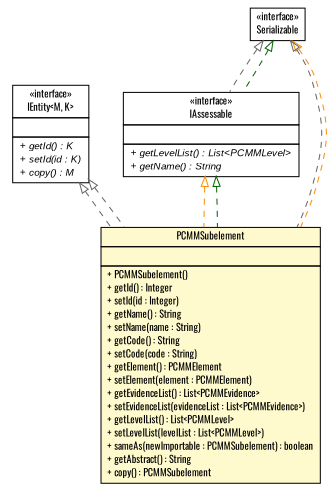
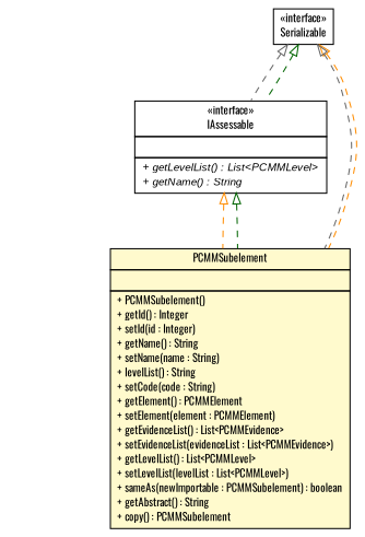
  digraph {
    fontname=Oswald
    nodesep=0.25
    ranksep=0.5
    node [fontcolor=black fontname=Oswald fontsize=10.0 shape=plaintext]
    edge [arrowtail=empty color=gray40 dir=back fontname=Oswald fontsize=10 headport=p labelfontname=arial labelfontsize=10 style=dashed tailport=p]
    n1 [label=<<table title="gov.sandia.cf.model.IAssessable" border="0" cellborder="1" cellspacing="0" cellpadding="2" port="p" href="./IAssessable.html"> 		<tr><td><table border="0" cellspacing="0" cellpadding="1"> <tr><td align="center" balign="center"> &#171;interface&#187; </td></tr> <tr><td align="center" balign="center"> IAssessable </td></tr> 		</table></td></tr> 		<tr><td><table border="0" cellspacing="0" cellpadding="1"> <tr><td align="left" balign="left">  </td></tr> 		</table></td></tr> 		<tr><td><table border="0" cellspacing="0" cellpadding="1"> <tr><td align="left" balign="left"><font face="arial italic" point-size="10.0"> + getLevelList() : List&lt;PCMMLevel&gt; </font></td></tr> <tr><td align="left" balign="left"><font face="arial italic" point-size="10.0"> + getName() : String </font></td></tr> 		</table></td></tr> 		</table>>]
-   n2 [label=<<table title="gov.sandia.cf.model.PCMMSubelement" border="0" cellborder="1" cellspacing="0" cellpadding="2" port="p" bgcolor="lemonChiffon" href="./PCMMSubelement.html"> 		<tr><td><table border="0" cellspacing="0" cellpadding="1"> <tr><td align="center" balign="center"> PCMMSubelement </td></tr> 		</table></td></tr> 		<tr><td><table border="0" cellspacing="0" cellpadding="1"> <tr><td align="left" balign="left">  </td></tr> 		</table></td></tr> 		<tr><td><table border="0" cellspacing="0" cellpadding="1"> <tr><td align="left" balign="left"> + PCMMSubelement() </td></tr> <tr><td align="left" balign="left"> + getId() : Integer </td></tr> <tr><td align="left" balign="left"> + setId(id : Integer) </td></tr> <tr><td align="left" balign="left"> + getName() : String </td></tr> <tr><td align="left" balign="left"> + setName(name : String) </td></tr> <tr><td align="left" balign="left"> + getCode() : String </td></tr> <tr><td align="left" balign="left"> + setCode(code : String) </td></tr> <tr><td align="left" balign="left"> + getElement() : PCMMElement </td></tr> <tr><td align="left" balign="left"> + setElement(element : PCMMElement) </td></tr> <tr><td align="left" balign="left"> + getEvidenceList() : List&lt;PCMMEvidence&gt; </td></tr> <tr><td align="left" balign="left"> + setEvidenceList(evidenceList : List&lt;PCMMEvidence&gt;) </td></tr> <tr><td align="left" balign="left"> + getLevelList() : List&lt;PCMMLevel&gt; </td></tr> <tr><td align="left" balign="left"> + setLevelList(levelList : List&lt;PCMMLevel&gt;) </td></tr> <tr><td align="left" balign="left"> + sameAs(newImportable : PCMMSubelement) : boolean </td></tr> <tr><td align="left" balign="left"> + getAbstract() : String </td></tr> <tr><td align="left" balign="left"> + copy() : PCMMSubelement </td></tr> 		</table></td></tr> 		</table>>]
-   n3 [label=<<table title="gov.sandia.cf.model.IEntity" border="0" cellborder="1" cellspacing="0" cellpadding="2" port="p" href="./IEntity.html"> 		<tr><td><table border="0" cellspacing="0" cellpadding="1"> <tr><td align="center" balign="center"> &#171;interface&#187; </td></tr> <tr><td align="center" balign="center"> IEntity&lt;M, K&gt; </td></tr> 		</table></td></tr> 		<tr><td><table border="0" cellspacing="0" cellpadding="1"> <tr><td align="left" balign="left">  </td></tr> 		</table></td></tr> 		<tr><td><table border="0" cellspacing="0" cellpadding="1"> <tr><td align="left" balign="left"><font face="arial italic" point-size="10.0"> + getId() : K </font></td></tr> <tr><td align="left" balign="left"><font face="arial italic" point-size="10.0"> + setId(id : K) </font></td></tr> <tr><td align="left" balign="left"><font face="arial italic" point-size="10.0"> + copy() : M </font></td></tr> 		</table></td></tr> 		</table>>]
+   n2 [label=<<table title="gov.sandia.cf.model.PCMMSubelement" border="0" cellborder="1" cellspacing="0" cellpadding="2" port="p" bgcolor="lemonChiffon" href="./PCMMSubelement.html"> 		<tr><td><table border="0" cellspacing="0" cellpadding="1"> <tr><td align="center" balign="center"> PCMMSubelement </td></tr> 		</table></td></tr> 		<tr><td><table border="0" cellspacing="0" cellpadding="1"> <tr><td align="left" balign="left">  </td></tr> 		</table></td></tr> 		<tr><td><table border="0" cellspacing="0" cellpadding="1"> <tr><td align="left" balign="left"> + PCMMSubelement() </td></tr> <tr><td align="left" balign="left"> + getId() : Integer </td></tr> <tr><td align="left" balign="left"> + setId(id : Integer) </td></tr> <tr><td align="left" balign="left"> + getName() : String </td></tr> <tr><td align="left" balign="left"> + setName(name : String) </td></tr> <tr><td align="left" balign="left"> + levelList() : String </td></tr> <tr><td align="left" balign="left"> + setCode(code : String) </td></tr> <tr><td align="left" balign="left"> + getElement() : PCMMElement </td></tr> <tr><td align="left" balign="left"> + setElement(element : PCMMElement) </td></tr> <tr><td align="left" balign="left"> + getEvidenceList() : List&lt;PCMMEvidence&gt; </td></tr> <tr><td align="left" balign="left"> + setEvidenceList(evidenceList : List&lt;PCMMEvidence&gt;) </td></tr> <tr><td align="left" balign="left"> + getLevelList() : List&lt;PCMMLevel&gt; </td></tr> <tr><td align="left" balign="left"> + setLevelList(levelList : List&lt;PCMMLevel&gt;) </td></tr> <tr><td align="left" balign="left"> + sameAs(newImportable : PCMMSubelement) : boolean </td></tr> <tr><td align="left" balign="left"> + getAbstract() : String </td></tr> <tr><td align="left" balign="left"> + copy() : PCMMSubelement </td></tr> 		</table></td></tr> 		</table>>]
    n4 [label=<<table title="java.io.Serializable" border="0" cellborder="1" cellspacing="0" cellpadding="2" port="p" href="http://java.sun.com/j2se/1.4.2/docs/api/java/io/Serializable.html"> 		<tr><td><table border="0" cellspacing="0" cellpadding="1"> <tr><td align="center" balign="center"> &#171;interface&#187; </td></tr> <tr><td align="center" balign="center"> Serializable </td></tr> 		</table></td></tr> 		</table>>]
    n1 -> n2 [color=darkorange]
    n1 -> n2 [color=darkgreen]
-   n3 -> n2
-   n3 -> n2
    n4 -> n1
    n4 -> n1 [color=darkgreen]
    n4 -> n2 [color=darkorange]
    n4 -> n2
  }
